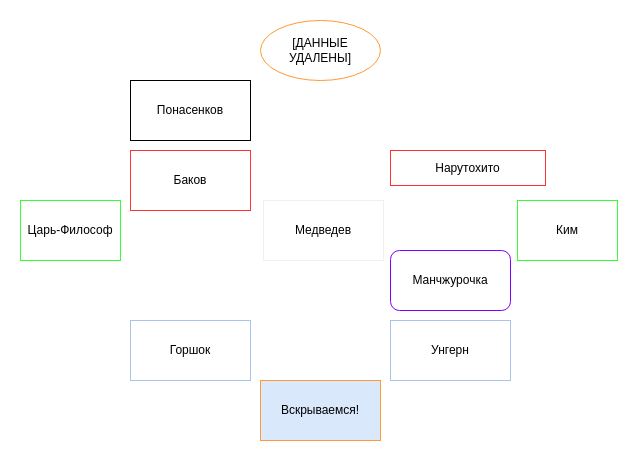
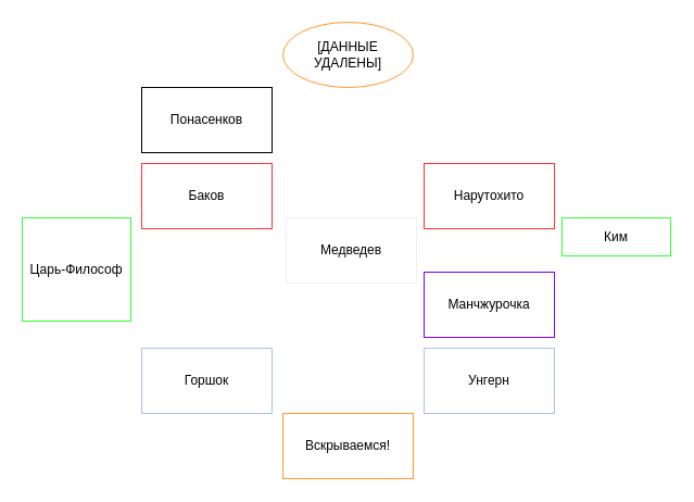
  <mxCell id="0" />
  <mxCell id="1" parent="0" />
- <mxCell id="2" value="Вскрываемся!" style="rounded=0;whiteSpace=wrap;html=1;strokeColor=#FF9933;fillColor=#dae8fc;" parent="1" vertex="1"><mxGeometry x="260" y="380" width="120" height="60" as="geometry" /></mxCell>
+ <mxCell id="2" value="Вскрываемся!" style="rounded=0;whiteSpace=wrap;html=1;strokeColor=#FF9933;" parent="1" vertex="1"><mxGeometry x="260" y="380" width="120" height="60" as="geometry" /></mxCell>
  <mxCell id="3" value="[ДАННЫЕ УДАЛЕНЫ]" style="ellipse;whiteSpace=wrap;html=1;strokeColor=#FF9933;" parent="1" vertex="1"><mxGeometry x="260" y="20" width="120" height="60" as="geometry" /></mxCell>
  <mxCell id="4" value="&lt;span style=&quot;white-space: normal&quot;&gt;Медведев&lt;/span&gt;" style="rounded=0;whiteSpace=wrap;html=1;perimeterSpacing=0;strokeColor=#F0F0F0;" parent="1" vertex="1"><mxGeometry x="263" y="200" width="120" height="60" as="geometry" /></mxCell>
- <mxCell id="5" value="&lt;span style=&quot;white-space: normal&quot;&gt;Царь-Философ&lt;/span&gt;" style="rounded=0;whiteSpace=wrap;html=1;perimeterSpacing=0;strokeColor=#33FF33;" parent="1" vertex="1"><mxGeometry x="20" y="200" width="100" height="60" as="geometry" /></mxCell>
+ <mxCell id="5" value="&lt;span style=&quot;white-space: normal&quot;&gt;Царь-Философ&lt;/span&gt;" style="rounded=0;whiteSpace=wrap;html=1;perimeterSpacing=0;strokeColor=#33FF33;" parent="1" vertex="1"><mxGeometry x="20" y="200" width="100" height="95" as="geometry" /></mxCell>
  <mxCell id="6" value="&lt;span style=&quot;white-space: normal&quot;&gt;Горшок&lt;/span&gt;" style="rounded=0;whiteSpace=wrap;html=1;strokeColor=#A9C4EB;" parent="1" vertex="1"><mxGeometry x="130" y="320" width="120" height="60" as="geometry" /></mxCell>
  <mxCell id="7" value="Баков" style="rounded=0;whiteSpace=wrap;html=1;strokeColor=#FF3333;" parent="1" vertex="1"><mxGeometry x="130" y="150" width="120" height="60" as="geometry" /></mxCell>
- <mxCell id="8" value="&lt;span style=&quot;white-space: normal&quot;&gt;Нарутохито&lt;/span&gt;" style="rounded=0;whiteSpace=wrap;html=1;strokeColor=#FF3333;" parent="1" vertex="1"><mxGeometry x="390" y="150" width="155" height="35" as="geometry" /></mxCell>
- <mxCell id="9" value="Ким" style="rounded=0;whiteSpace=wrap;html=1;strokeColor=#33FF33;" parent="1" vertex="1"><mxGeometry x="517" y="200" width="100" height="60" as="geometry" /></mxCell>
+ <mxCell id="8" value="&lt;span style=&quot;white-space: normal&quot;&gt;Нарутохито&lt;/span&gt;" style="rounded=0;whiteSpace=wrap;html=1;strokeColor=#FF3333;" parent="1" vertex="1"><mxGeometry x="390" y="150" width="120" height="60" as="geometry" /></mxCell>
+ <mxCell id="9" value="Ким" style="rounded=0;whiteSpace=wrap;html=1;strokeColor=#33FF33;" parent="1" vertex="1"><mxGeometry x="517" y="200" width="100" height="35" as="geometry" /></mxCell>
  <mxCell id="10" value="Понасенков" style="rounded=0;whiteSpace=wrap;html=1;" vertex="1" parent="1"><mxGeometry x="130" y="80" width="120" height="60" as="geometry" /></mxCell>
  <mxCell id="11" value="&lt;span style=&quot;white-space: normal&quot;&gt;Унгерн&lt;/span&gt;" style="rounded=0;whiteSpace=wrap;html=1;strokeColor=#A9C4EB;" parent="1" vertex="1"><mxGeometry x="390" y="320" width="120" height="60" as="geometry" /></mxCell>
- <mxCell id="12" value="&lt;span style=&quot;white-space: normal&quot;&gt;Манчжурочка&lt;/span&gt;" style="whiteSpace=wrap;html=1;strokeColor=#7F00FF;rounded=1;" parent="1" vertex="1"><mxGeometry x="390" y="250" width="120" height="60" as="geometry" /></mxCell>
+ <mxCell id="12" value="&lt;span style=&quot;white-space: normal&quot;&gt;Манчжурочка&lt;/span&gt;" style="rounded=0;whiteSpace=wrap;html=1;strokeColor=#7F00FF;" parent="1" vertex="1"><mxGeometry x="390" y="250" width="120" height="60" as="geometry" /></mxCell>
